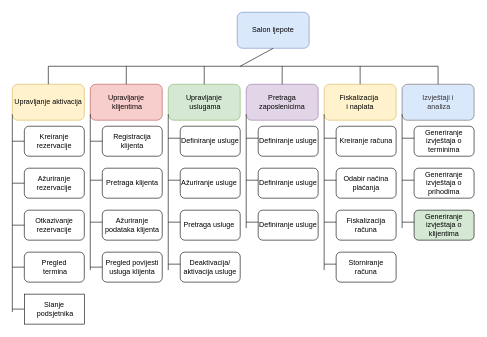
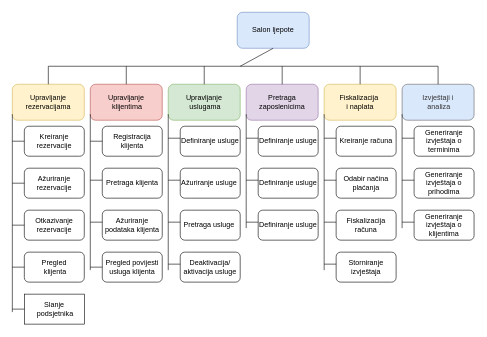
  <mxCell id="0" />
  <mxCell id="1" parent="0" />
  <mxCell id="2" value="Salon ljepote" style="rounded=1;whiteSpace=wrap;html=1;fillColor=#dae8fc;strokeColor=#6c8ebf;" parent="1" vertex="1"><mxGeometry x="395" y="20" width="120" height="60" as="geometry" /></mxCell>
  <mxCell id="3" value="Upravljanje&lt;div&gt;&amp;nbsp;uslugama&lt;/div&gt;" style="rounded=1;whiteSpace=wrap;html=1;fillColor=#d5e8d4;strokeColor=#82b366;" parent="1" vertex="1"><mxGeometry x="280" y="140" width="120" height="60" as="geometry" /></mxCell>
  <mxCell id="4" value="Izvještaji i&lt;div&gt;&amp;nbsp;analiza&lt;/div&gt;" style="rounded=1;whiteSpace=wrap;html=1;fillColor=#dae8fc;fontColor=#333333;strokeColor=#666666;" parent="1" vertex="1"><mxGeometry x="670" y="140" width="120" height="60" as="geometry" /></mxCell>
- <mxCell id="5" value="Upravljanje aktivacija" style="rounded=1;whiteSpace=wrap;html=1;fillColor=#fff2cc;strokeColor=#d6b656;" parent="1" vertex="1"><mxGeometry x="20" y="140" width="120" height="60" as="geometry" /></mxCell>
+ <mxCell id="5" value="Upravljanje rezervacijama" style="rounded=1;whiteSpace=wrap;html=1;fillColor=#fff2cc;strokeColor=#d6b656;" parent="1" vertex="1"><mxGeometry x="20" y="140" width="120" height="60" as="geometry" /></mxCell>
  <mxCell id="6" value="Upravljanje&lt;div&gt;&amp;nbsp;klijentima&lt;/div&gt;" style="rounded=1;whiteSpace=wrap;html=1;fillColor=#f8cecc;strokeColor=#b85450;" parent="1" vertex="1"><mxGeometry x="150" y="140" width="120" height="60" as="geometry" /></mxCell>
  <mxCell id="7" value="Pretraga zaposlenicima" style="rounded=1;whiteSpace=wrap;html=1;fillColor=#e1d5e7;strokeColor=#9673a6;" parent="1" vertex="1"><mxGeometry x="410" y="140" width="120" height="60" as="geometry" /></mxCell>
  <mxCell id="8" value="Fiskalizacija&amp;nbsp;&lt;div&gt;i naplata&lt;/div&gt;" style="rounded=1;whiteSpace=wrap;html=1;fillColor=#fff2cc;strokeColor=#d6b656;" parent="1" vertex="1"><mxGeometry x="540" y="140" width="120" height="60" as="geometry" /></mxCell>
  <mxCell id="9" value="" style="endArrow=none;html=1;rounded=0;" parent="1" edge="1"><mxGeometry width="50" height="50" relative="1" as="geometry"><mxPoint x="80" y="110" as="sourcePoint" /><mxPoint x="730" y="110" as="targetPoint" /></mxGeometry></mxCell>
  <mxCell id="10" value="" style="endArrow=none;html=1;rounded=0;entryX=0.5;entryY=1;entryDx=0;entryDy=0;" parent="1" target="2" edge="1"><mxGeometry width="50" height="50" relative="1" as="geometry"><mxPoint x="400" y="110" as="sourcePoint" /><mxPoint x="400" y="100" as="targetPoint" /></mxGeometry></mxCell>
  <mxCell id="11" value="" style="endArrow=none;html=1;rounded=0;exitX=0.5;exitY=0;exitDx=0;exitDy=0;" parent="1" source="5" edge="1"><mxGeometry width="50" height="50" relative="1" as="geometry"><mxPoint x="380" y="310" as="sourcePoint" /><mxPoint x="80" y="110" as="targetPoint" /></mxGeometry></mxCell>
  <mxCell id="12" value="" style="endArrow=none;html=1;rounded=0;" parent="1" source="6" edge="1"><mxGeometry width="50" height="50" relative="1" as="geometry"><mxPoint x="380" y="310" as="sourcePoint" /><mxPoint x="210" y="110" as="targetPoint" /></mxGeometry></mxCell>
  <mxCell id="13" value="" style="endArrow=none;html=1;rounded=0;exitX=0.5;exitY=0;exitDx=0;exitDy=0;" parent="1" source="3" edge="1"><mxGeometry width="50" height="50" relative="1" as="geometry"><mxPoint x="330" y="250" as="sourcePoint" /><mxPoint x="340" y="110" as="targetPoint" /></mxGeometry></mxCell>
  <mxCell id="14" value="" style="endArrow=none;html=1;rounded=0;exitX=0.5;exitY=0;exitDx=0;exitDy=0;" parent="1" source="7" edge="1"><mxGeometry width="50" height="50" relative="1" as="geometry"><mxPoint x="340" y="150" as="sourcePoint" /><mxPoint x="470" y="110" as="targetPoint" /></mxGeometry></mxCell>
  <mxCell id="15" value="" style="endArrow=none;html=1;rounded=0;exitX=0.5;exitY=0;exitDx=0;exitDy=0;" parent="1" source="8" edge="1"><mxGeometry width="50" height="50" relative="1" as="geometry"><mxPoint x="500" y="80" as="sourcePoint" /><mxPoint x="600" y="110" as="targetPoint" /></mxGeometry></mxCell>
  <mxCell id="16" value="" style="endArrow=none;html=1;rounded=0;exitX=0.5;exitY=0;exitDx=0;exitDy=0;" parent="1" source="4" edge="1"><mxGeometry width="50" height="50" relative="1" as="geometry"><mxPoint x="640" y="90" as="sourcePoint" /><mxPoint x="730" y="110" as="targetPoint" /></mxGeometry></mxCell>
  <mxCell id="17" value="" style="endArrow=none;html=1;rounded=0;entryX=0;entryY=0.75;entryDx=0;entryDy=0;" parent="1" edge="1"><mxGeometry width="50" height="50" relative="1" as="geometry"><mxPoint x="20" y="520" as="sourcePoint" /><mxPoint x="20" y="190" as="targetPoint" /></mxGeometry></mxCell>
  <mxCell id="18" value="" style="endArrow=none;html=1;rounded=0;entryX=0;entryY=0.75;entryDx=0;entryDy=0;" parent="1" edge="1"><mxGeometry width="50" height="50" relative="1" as="geometry"><mxPoint x="150" y="450" as="sourcePoint" /><mxPoint x="150" y="190" as="targetPoint" /></mxGeometry></mxCell>
  <mxCell id="19" value="" style="endArrow=none;html=1;rounded=0;entryX=0;entryY=0.75;entryDx=0;entryDy=0;" parent="1" edge="1"><mxGeometry width="50" height="50" relative="1" as="geometry"><mxPoint x="280" y="450" as="sourcePoint" /><mxPoint x="280" y="190" as="targetPoint" /></mxGeometry></mxCell>
  <mxCell id="20" value="" style="endArrow=none;html=1;rounded=0;entryX=0;entryY=0.75;entryDx=0;entryDy=0;" parent="1" edge="1"><mxGeometry width="50" height="50" relative="1" as="geometry"><mxPoint x="410" y="380" as="sourcePoint" /><mxPoint x="410" y="190" as="targetPoint" /></mxGeometry></mxCell>
  <mxCell id="21" value="" style="endArrow=none;html=1;rounded=0;entryX=0;entryY=0.75;entryDx=0;entryDy=0;" parent="1" edge="1"><mxGeometry width="50" height="50" relative="1" as="geometry"><mxPoint x="540" y="450" as="sourcePoint" /><mxPoint x="540" y="190" as="targetPoint" /></mxGeometry></mxCell>
  <mxCell id="22" value="" style="endArrow=none;html=1;rounded=0;entryX=0;entryY=0.75;entryDx=0;entryDy=0;" parent="1" edge="1"><mxGeometry width="50" height="50" relative="1" as="geometry"><mxPoint x="670" y="380" as="sourcePoint" /><mxPoint x="670" y="190" as="targetPoint" /></mxGeometry></mxCell>
  <mxCell id="23" value="Kreiranje rezervacije" style="rounded=1;whiteSpace=wrap;html=1;" parent="1" vertex="1"><mxGeometry x="40" y="210" width="100" height="50" as="geometry" /></mxCell>
  <mxCell id="24" value="Ažuriranje rezervacije" style="rounded=1;whiteSpace=wrap;html=1;" parent="1" vertex="1"><mxGeometry x="40" y="280" width="100" height="50" as="geometry" /></mxCell>
  <mxCell id="25" value="Otkazivanje rezervacije" style="rounded=1;whiteSpace=wrap;html=1;" parent="1" vertex="1"><mxGeometry x="40" y="350" width="100" height="50" as="geometry" /></mxCell>
- <mxCell id="26" value="Pregled&lt;div&gt;&amp;nbsp;termina&lt;/div&gt;" style="rounded=1;whiteSpace=wrap;html=1;" parent="1" vertex="1"><mxGeometry x="40" y="420" width="100" height="50" as="geometry" /></mxCell>
+ <mxCell id="26" value="Pregled&lt;div&gt;&amp;nbsp;klijenta&lt;/div&gt;" style="rounded=1;whiteSpace=wrap;html=1;" parent="1" vertex="1"><mxGeometry x="40" y="420" width="100" height="50" as="geometry" /></mxCell>
  <mxCell id="27" value="Slanje&lt;div&gt;&amp;nbsp;podsjetnika&lt;/div&gt;" style="whiteSpace=wrap;html=1;rounded=0;" parent="1" vertex="1"><mxGeometry x="40" y="490" width="100" height="50" as="geometry" /></mxCell>
  <mxCell id="28" value="" style="endArrow=none;html=1;rounded=0;entryX=0;entryY=0.5;entryDx=0;entryDy=0;" parent="1" target="23" edge="1"><mxGeometry width="50" height="50" relative="1" as="geometry"><mxPoint x="20" y="235" as="sourcePoint" /><mxPoint x="430" y="350" as="targetPoint" /></mxGeometry></mxCell>
  <mxCell id="29" value="" style="endArrow=none;html=1;rounded=0;entryX=0;entryY=0.5;entryDx=0;entryDy=0;" parent="1" target="24" edge="1"><mxGeometry width="50" height="50" relative="1" as="geometry"><mxPoint x="20" y="305" as="sourcePoint" /><mxPoint x="60" y="240" as="targetPoint" /></mxGeometry></mxCell>
  <mxCell id="30" value="" style="endArrow=none;html=1;rounded=0;entryX=0;entryY=0.5;entryDx=0;entryDy=0;entryPerimeter=0;" parent="1" target="26" edge="1"><mxGeometry width="50" height="50" relative="1" as="geometry"><mxPoint x="20" y="445" as="sourcePoint" /><mxPoint x="40" y="450" as="targetPoint" /></mxGeometry></mxCell>
  <mxCell id="31" value="" style="endArrow=none;html=1;rounded=0;entryX=0;entryY=0.5;entryDx=0;entryDy=0;" parent="1" target="25" edge="1"><mxGeometry width="50" height="50" relative="1" as="geometry"><mxPoint x="20" y="375" as="sourcePoint" /><mxPoint x="40" y="370" as="targetPoint" /></mxGeometry></mxCell>
  <mxCell id="32" value="" style="endArrow=none;html=1;rounded=0;entryX=0;entryY=0.5;entryDx=0;entryDy=0;" parent="1" target="27" edge="1"><mxGeometry width="50" height="50" relative="1" as="geometry"><mxPoint x="20" y="515" as="sourcePoint" /><mxPoint x="40" y="510" as="targetPoint" /></mxGeometry></mxCell>
  <mxCell id="33" value="Registracija klijenta" style="rounded=1;whiteSpace=wrap;html=1;" parent="1" vertex="1"><mxGeometry x="170" y="210" width="100" height="50" as="geometry" /></mxCell>
  <mxCell id="34" value="Pretraga klijenta" style="rounded=1;whiteSpace=wrap;html=1;" parent="1" vertex="1"><mxGeometry x="170" y="280" width="100" height="50" as="geometry" /></mxCell>
  <mxCell id="35" value="Ažuriranje podataka klijenta" style="rounded=1;whiteSpace=wrap;html=1;" parent="1" vertex="1"><mxGeometry x="170" y="350" width="100" height="50" as="geometry" /></mxCell>
  <mxCell id="36" value="Pregled povijesti usluga klijenta" style="rounded=1;whiteSpace=wrap;html=1;" parent="1" vertex="1"><mxGeometry x="170" y="420" width="100" height="50" as="geometry" /></mxCell>
  <mxCell id="37" value="" style="endArrow=none;html=1;rounded=0;entryX=0;entryY=0.5;entryDx=0;entryDy=0;" parent="1" target="33" edge="1"><mxGeometry width="50" height="50" relative="1" as="geometry"><mxPoint x="150" y="235" as="sourcePoint" /><mxPoint x="180" y="230" as="targetPoint" /></mxGeometry></mxCell>
  <mxCell id="38" value="" style="endArrow=none;html=1;rounded=0;" parent="1" edge="1"><mxGeometry width="50" height="50" relative="1" as="geometry"><mxPoint x="150" y="300" as="sourcePoint" /><mxPoint x="170" y="300" as="targetPoint" /></mxGeometry></mxCell>
  <mxCell id="39" value="" style="endArrow=none;html=1;rounded=0;" parent="1" edge="1"><mxGeometry width="50" height="50" relative="1" as="geometry"><mxPoint x="150" y="370" as="sourcePoint" /><mxPoint x="170" y="370" as="targetPoint" /></mxGeometry></mxCell>
  <mxCell id="40" value="" style="endArrow=none;html=1;rounded=0;entryX=0;entryY=0.5;entryDx=0;entryDy=0;" parent="1" target="36" edge="1"><mxGeometry width="50" height="50" relative="1" as="geometry"><mxPoint x="150" y="445" as="sourcePoint" /><mxPoint x="170" y="430" as="targetPoint" /></mxGeometry></mxCell>
  <mxCell id="41" value="Definiranje usluge" style="rounded=1;whiteSpace=wrap;html=1;" parent="1" vertex="1"><mxGeometry x="300" y="210" width="100" height="50" as="geometry" /></mxCell>
  <mxCell id="42" value="Ažuriranje usluge&amp;nbsp;" style="rounded=1;whiteSpace=wrap;html=1;" parent="1" vertex="1"><mxGeometry x="300" y="280" width="100" height="50" as="geometry" /></mxCell>
  <mxCell id="43" value="Pretraga usluge&amp;nbsp;" style="rounded=1;whiteSpace=wrap;html=1;" parent="1" vertex="1"><mxGeometry x="300" y="350" width="100" height="50" as="geometry" /></mxCell>
  <mxCell id="44" value="Deaktivacija/&lt;div&gt;aktivacija usluge&lt;/div&gt;" style="rounded=1;whiteSpace=wrap;html=1;" parent="1" vertex="1"><mxGeometry x="300" y="420" width="100" height="50" as="geometry" /></mxCell>
  <mxCell id="45" value="" style="endArrow=none;html=1;rounded=0;entryX=0;entryY=0.5;entryDx=0;entryDy=0;" parent="1" edge="1"><mxGeometry width="50" height="50" relative="1" as="geometry"><mxPoint x="280" y="230" as="sourcePoint" /><mxPoint x="300" y="230" as="targetPoint" /></mxGeometry></mxCell>
  <mxCell id="46" value="" style="endArrow=none;html=1;rounded=0;entryX=0;entryY=0.5;entryDx=0;entryDy=0;" parent="1" edge="1"><mxGeometry width="50" height="50" relative="1" as="geometry"><mxPoint x="280" y="300" as="sourcePoint" /><mxPoint x="300" y="300" as="targetPoint" /></mxGeometry></mxCell>
  <mxCell id="47" value="" style="endArrow=none;html=1;rounded=0;entryX=0;entryY=0.5;entryDx=0;entryDy=0;" parent="1" edge="1"><mxGeometry width="50" height="50" relative="1" as="geometry"><mxPoint x="280" y="370" as="sourcePoint" /><mxPoint x="300" y="370" as="targetPoint" /></mxGeometry></mxCell>
  <mxCell id="48" value="" style="endArrow=none;html=1;rounded=0;entryX=0;entryY=0.5;entryDx=0;entryDy=0;" parent="1" edge="1"><mxGeometry width="50" height="50" relative="1" as="geometry"><mxPoint x="280" y="440" as="sourcePoint" /><mxPoint x="300" y="440" as="targetPoint" /></mxGeometry></mxCell>
  <mxCell id="49" value="Definiranje usluge" style="rounded=1;whiteSpace=wrap;html=1;" parent="1" vertex="1"><mxGeometry x="430" y="210" width="100" height="50" as="geometry" /></mxCell>
  <mxCell id="50" value="Definiranje usluge" style="rounded=1;whiteSpace=wrap;html=1;" parent="1" vertex="1"><mxGeometry x="430" y="280" width="100" height="50" as="geometry" /></mxCell>
  <mxCell id="51" value="Definiranje usluge" style="rounded=1;whiteSpace=wrap;html=1;" parent="1" vertex="1"><mxGeometry x="430" y="350" width="100" height="50" as="geometry" /></mxCell>
  <mxCell id="52" value="" style="endArrow=none;html=1;rounded=0;entryX=0;entryY=0.5;entryDx=0;entryDy=0;" parent="1" edge="1"><mxGeometry width="50" height="50" relative="1" as="geometry"><mxPoint x="410" y="230" as="sourcePoint" /><mxPoint x="430" y="230" as="targetPoint" /></mxGeometry></mxCell>
  <mxCell id="53" value="" style="endArrow=none;html=1;rounded=0;entryX=0;entryY=0.5;entryDx=0;entryDy=0;" parent="1" edge="1"><mxGeometry width="50" height="50" relative="1" as="geometry"><mxPoint x="410" y="300" as="sourcePoint" /><mxPoint x="430" y="300" as="targetPoint" /></mxGeometry></mxCell>
  <mxCell id="54" value="" style="endArrow=none;html=1;rounded=0;entryX=0;entryY=0.5;entryDx=0;entryDy=0;" parent="1" edge="1"><mxGeometry width="50" height="50" relative="1" as="geometry"><mxPoint x="410" y="370" as="sourcePoint" /><mxPoint x="430" y="370" as="targetPoint" /></mxGeometry></mxCell>
  <mxCell id="55" value="Kreiranje računa" style="rounded=1;whiteSpace=wrap;html=1;" parent="1" vertex="1"><mxGeometry x="560" y="210" width="100" height="50" as="geometry" /></mxCell>
  <mxCell id="56" value="Odabir načina plaćanja" style="rounded=1;whiteSpace=wrap;html=1;" parent="1" vertex="1"><mxGeometry x="560" y="280" width="100" height="50" as="geometry" /></mxCell>
  <mxCell id="57" value="Fiskalizacija računa" style="rounded=1;whiteSpace=wrap;html=1;" parent="1" vertex="1"><mxGeometry x="560" y="350" width="100" height="50" as="geometry" /></mxCell>
- <mxCell id="58" value="Storniranje računa" style="rounded=1;whiteSpace=wrap;html=1;" parent="1" vertex="1"><mxGeometry x="560" y="420" width="100" height="50" as="geometry" /></mxCell>
+ <mxCell id="58" value="Storniranje izvještaja" style="rounded=1;whiteSpace=wrap;html=1;" parent="1" vertex="1"><mxGeometry x="560" y="420" width="100" height="50" as="geometry" /></mxCell>
  <mxCell id="59" value="Generiranje izvještaja o terminima" style="rounded=1;whiteSpace=wrap;html=1;" parent="1" vertex="1"><mxGeometry x="690" y="210" width="100" height="50" as="geometry" /></mxCell>
  <mxCell id="60" value="" style="endArrow=none;html=1;rounded=0;entryX=0;entryY=0.5;entryDx=0;entryDy=0;" parent="1" edge="1"><mxGeometry width="50" height="50" relative="1" as="geometry"><mxPoint x="540" y="230" as="sourcePoint" /><mxPoint x="560" y="230" as="targetPoint" /></mxGeometry></mxCell>
  <mxCell id="61" value="" style="endArrow=none;html=1;rounded=0;entryX=0;entryY=0.5;entryDx=0;entryDy=0;" parent="1" edge="1"><mxGeometry width="50" height="50" relative="1" as="geometry"><mxPoint x="540" y="300" as="sourcePoint" /><mxPoint x="560" y="300" as="targetPoint" /></mxGeometry></mxCell>
  <mxCell id="62" value="" style="endArrow=none;html=1;rounded=0;entryX=0;entryY=0.5;entryDx=0;entryDy=0;" parent="1" edge="1"><mxGeometry width="50" height="50" relative="1" as="geometry"><mxPoint x="540" y="370" as="sourcePoint" /><mxPoint x="560" y="370" as="targetPoint" /></mxGeometry></mxCell>
  <mxCell id="63" value="" style="endArrow=none;html=1;rounded=0;entryX=0;entryY=0.5;entryDx=0;entryDy=0;" parent="1" edge="1"><mxGeometry width="50" height="50" relative="1" as="geometry"><mxPoint x="540" y="440" as="sourcePoint" /><mxPoint x="560" y="440" as="targetPoint" /></mxGeometry></mxCell>
  <mxCell id="64" value="Generiranje izvještaja o prihodima" style="rounded=1;whiteSpace=wrap;html=1;" parent="1" vertex="1"><mxGeometry x="690" y="280" width="100" height="50" as="geometry" /></mxCell>
- <mxCell id="65" value="Generiranje izvještaja o klijentima" style="rounded=1;whiteSpace=wrap;html=1;fillColor=#d5e8d4;" parent="1" vertex="1"><mxGeometry x="690" y="350" width="100" height="50" as="geometry" /></mxCell>
+ <mxCell id="65" value="Generiranje izvještaja o klijentima" style="rounded=1;whiteSpace=wrap;html=1;" parent="1" vertex="1"><mxGeometry x="690" y="350" width="100" height="50" as="geometry" /></mxCell>
  <mxCell id="66" value="" style="endArrow=none;html=1;rounded=0;entryX=0;entryY=0.5;entryDx=0;entryDy=0;" parent="1" edge="1"><mxGeometry width="50" height="50" relative="1" as="geometry"><mxPoint x="670" y="230" as="sourcePoint" /><mxPoint x="690" y="230" as="targetPoint" /></mxGeometry></mxCell>
  <mxCell id="67" value="" style="endArrow=none;html=1;rounded=0;entryX=0;entryY=0.5;entryDx=0;entryDy=0;" parent="1" edge="1"><mxGeometry width="50" height="50" relative="1" as="geometry"><mxPoint x="670" y="300" as="sourcePoint" /><mxPoint x="690" y="300" as="targetPoint" /></mxGeometry></mxCell>
  <mxCell id="68" value="" style="endArrow=none;html=1;rounded=0;entryX=0;entryY=0.5;entryDx=0;entryDy=0;" parent="1" edge="1"><mxGeometry width="50" height="50" relative="1" as="geometry"><mxPoint x="670" y="370" as="sourcePoint" /><mxPoint x="690" y="370" as="targetPoint" /></mxGeometry></mxCell>
